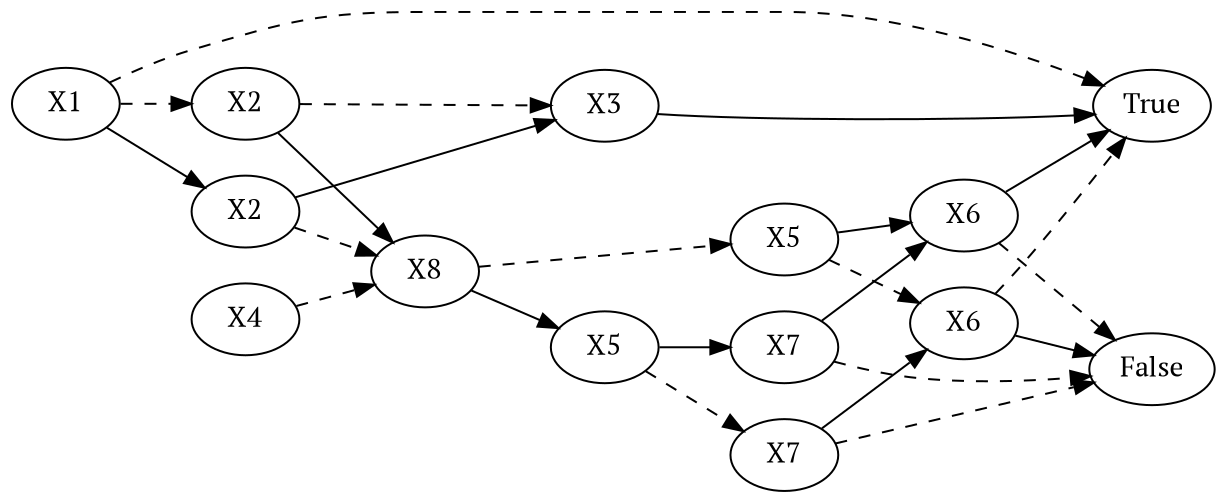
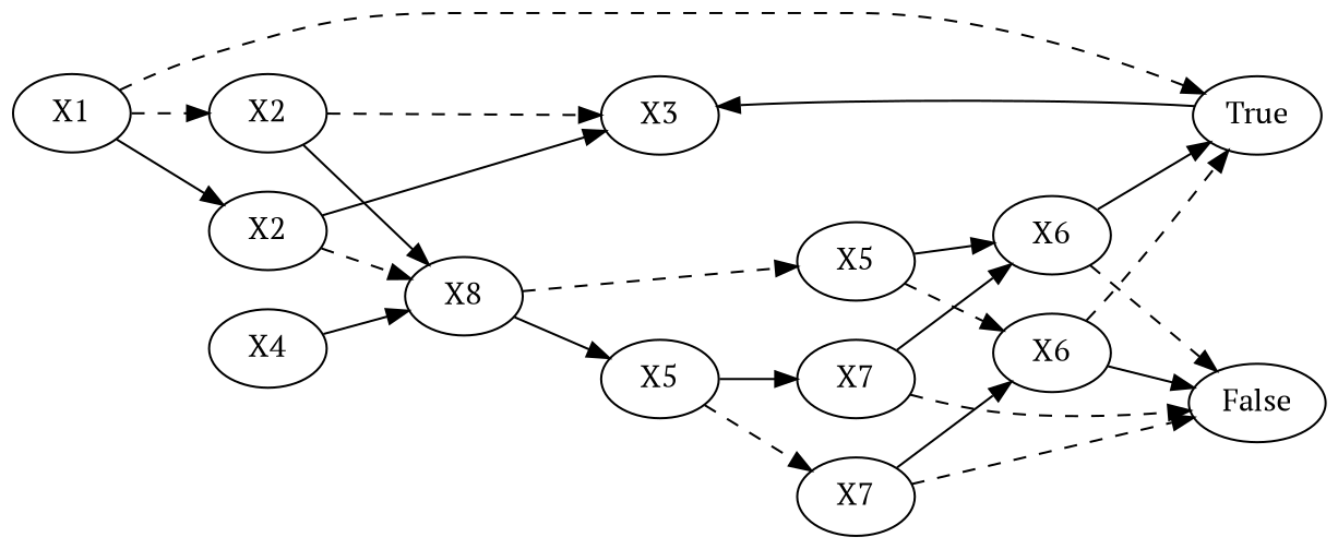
  digraph {
    fontname="PT Serif"
    rankdir=LR
    node [fontname="PT Serif"]
    edge [fontcolor=gray fontname="PT Serif"]
    n1 [label=X1]
    n2 [label=X2]
    n3 [label=X2]
    n4 [label=True]
    n5 [label=X3]
    n6 [label=X8]
    n7 [label=X5]
    n8 [label=X5]
    n9 [label=X4]
    n10 [label=X6]
    n11 [label=X6]
    n12 [label=X7]
    n13 [label=X7]
    n14 [label=False]
    n1 -> n2 [style=dashed]
    n1 -> n3
    n1 -> n4 [style=dashed]
    n2 -> n5 [style=dashed]
    n2 -> n6
    n3 -> n5
    n3 -> n6 [style=dashed]
-   n5 -> n4
+   n4 -> n5
    n6 -> n7 [style=dashed]
    n6 -> n8
    n7 -> n10 [style=dashed]
    n7 -> n11
    n8 -> n12 [style=dashed]
    n8 -> n13
-   n9 -> n6 [style=dashed]
+   n9 -> n6
    n10 -> n4 [style=dashed]
    n10 -> n14
    n11 -> n4
    n11 -> n14 [style=dashed]
    n12 -> n10
    n12 -> n14 [style=dashed]
    n13 -> n11
    n13 -> n14 [style=dashed]
  }
